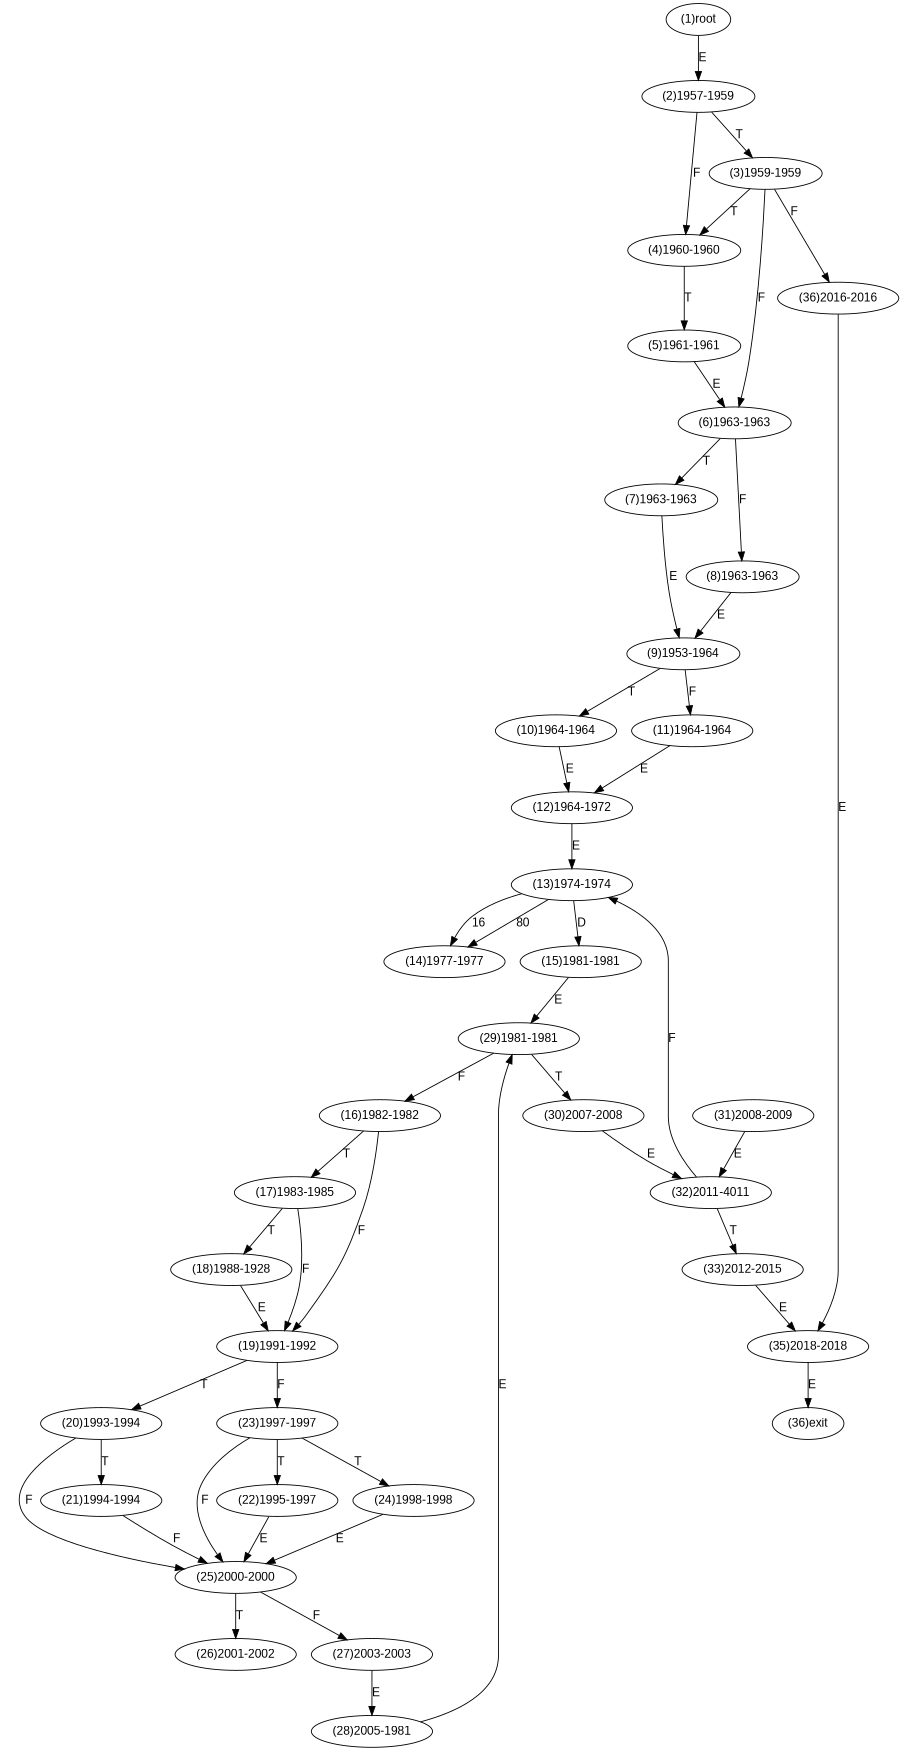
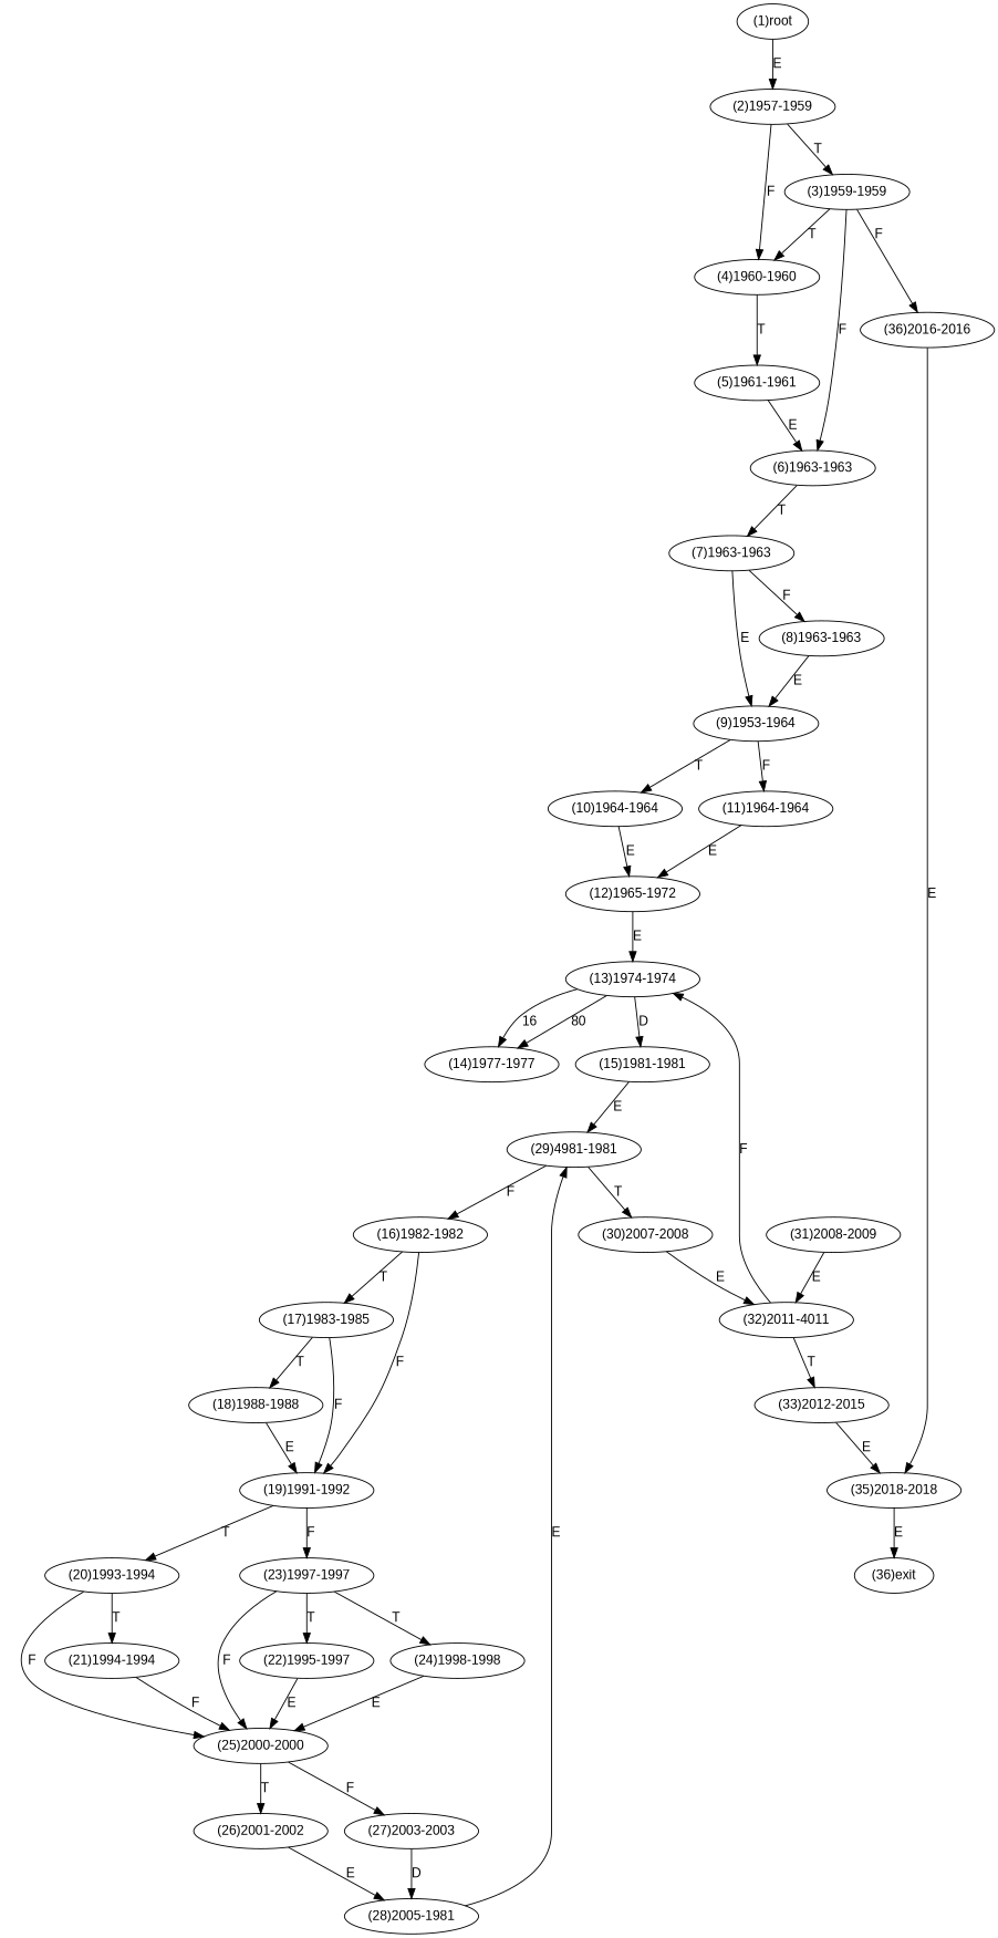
  digraph {
    fontname="Liberation Sans"
    node [fontname="Liberation Sans"]
    edge [fontname="Liberation Sans"]
    n1 [label="(1)root"]
    n2 [label="(2)1957-1959"]
    n3 [label="(3)1959-1959"]
    n4 [label="(4)1960-1960"]
    n5 [label="(36)2016-2016"]
    n6 [label="(6)1963-1963"]
    n7 [label="(5)1961-1961"]
    n8 [label="(35)2018-2018"]
    n9 [label="(7)1963-1963"]
    n10 [label="(8)1963-1963"]
    n11 [label="(9)1953-1964"]
    n12 [label="(10)1964-1964"]
    n13 [label="(11)1964-1964"]
-   n14 [label="(12)1964-1972"]
+   n14 [label="(12)1965-1972"]
    n15 [label="(13)1974-1974"]
    n16 [label="(14)1977-1977"]
    n17 [label="(15)1981-1981"]
-   n18 [label="(29)1981-1981"]
+   n18 [label="(29)4981-1981"]
    n19 [label="(16)1982-1982"]
    n20 [label="(30)2007-2008"]
    n21 [label="(17)1983-1985"]
    n22 [label="(19)1991-1992"]
-   n23 [label="(18)1988-1928"]
+   n23 [label="(18)1988-1988"]
    n24 [label="(20)1993-1994"]
    n25 [label="(23)1997-1997"]
    n26 [label="(21)1994-1994"]
    n27 [label="(25)2000-2000"]
    n28 [label="(22)1995-1997"]
    n29 [label="(24)1998-1998"]
    n30 [label="(27)2003-2003"]
    n31 [label="(26)2001-2002"]
    n32 [label="(28)2005-1981"]
    n33 [label="(32)2011-4011"]
    n34 [label="(31)2008-2009"]
    n35 [label="(33)2012-2015"]
    n36 [label="(36)exit"]
    n1 -> n2 [label=E]
    n2 -> n3 [label=T]
    n2 -> n4 [label=F]
    n3 -> n4 [label=T]
    n3 -> n5 [label=F]
    n3 -> n6 [label=F]
    n4 -> n7 [label=T]
    n5 -> n8 [label=E]
    n6 -> n9 [label=T]
-   n6 -> n10 [label=F]
+   n9 -> n10 [label=F]
    n7 -> n6 [label=E]
    n8 -> n36 [label=E]
    n9 -> n11 [label=E]
    n10 -> n11 [label=E]
    n11 -> n12 [label=T]
    n11 -> n13 [label=F]
    n12 -> n14 [label=E]
    n13 -> n14 [label=E]
    n14 -> n15 [label=E]
    n15 -> n16 [label=16]
    n15 -> n16 [label=80]
    n15 -> n17 [label=D]
    n17 -> n18 [label=E]
    n18 -> n19 [label=F]
    n18 -> n20 [label=T]
    n19 -> n21 [label=T]
    n19 -> n22 [label=F]
    n20 -> n33 [label=E]
    n21 -> n22 [label=F]
    n21 -> n23 [label=T]
    n22 -> n24 [label=T]
    n22 -> n25 [label=F]
    n23 -> n22 [label=E]
    n24 -> n26 [label=T]
    n24 -> n27 [label=F]
    n25 -> n27 [label=F]
    n25 -> n28 [label=T]
    n25 -> n29 [label=T]
    n26 -> n27 [label=F]
    n27 -> n30 [label=F]
    n27 -> n31 [label=T]
    n28 -> n27 [label=E]
    n29 -> n27 [label=E]
-   n30 -> n32 [label=E]
+   n30 -> n32 [label=D]
+   n31 -> n32 [label=E]
    n32 -> n18 [label=E]
    n33 -> n15 [label=F]
    n33 -> n35 [label=T]
    n34 -> n33 [label=E]
    n35 -> n8 [label=E]
  }
